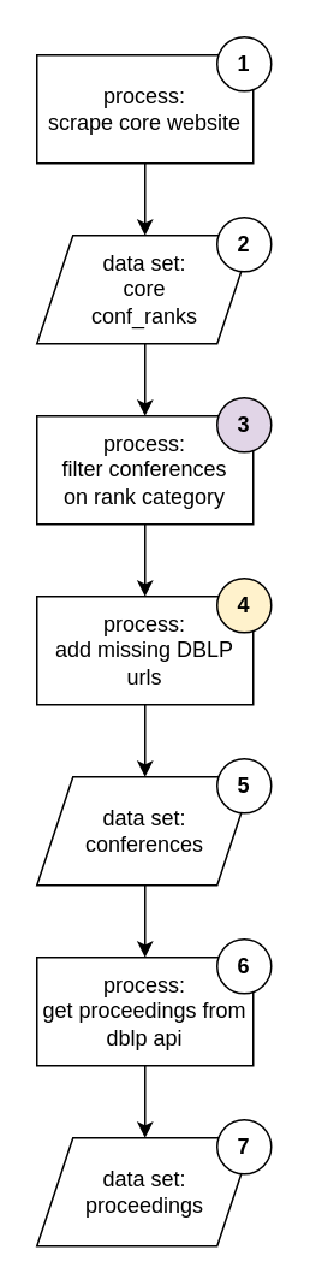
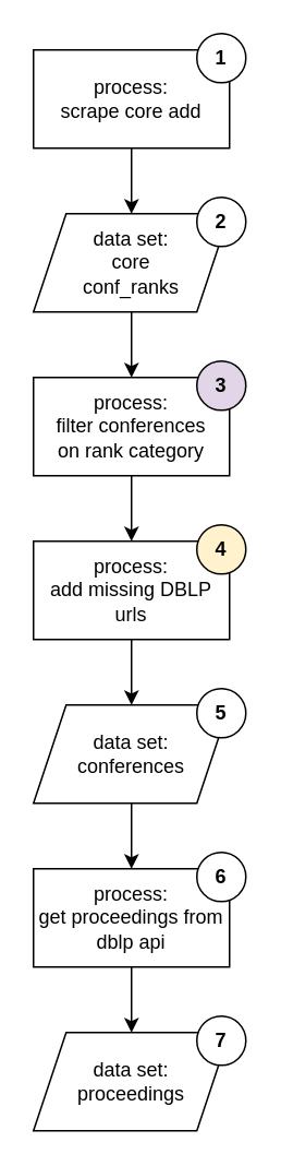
  <mxCell id="0" />
  <mxCell id="1" parent="0" />
- <mxCell id="2" value="process:&lt;br&gt;scrape core website" style="rounded=0;whiteSpace=wrap;html=1;" parent="1" vertex="1"><mxGeometry x="20" y="30" width="120" height="60" as="geometry" /></mxCell>
+ <mxCell id="2" value="process:&lt;br&gt;scrape core add" style="rounded=0;whiteSpace=wrap;html=1;" parent="1" vertex="1"><mxGeometry x="20" y="30" width="120" height="60" as="geometry" /></mxCell>
  <mxCell id="3" value="data set:&lt;br&gt;core&lt;br&gt;conf_ranks" style="shape=parallelogram;perimeter=parallelogramPerimeter;whiteSpace=wrap;html=1;fixedSize=1;" parent="1" vertex="1"><mxGeometry x="20" y="130" width="120" height="60" as="geometry" /></mxCell>
  <mxCell id="4" value="" style="endArrow=classic;html=1;exitX=0.5;exitY=1;exitDx=0;exitDy=0;entryX=0.5;entryY=0;entryDx=0;entryDy=0;" parent="1" source="2" target="3" edge="1"><mxGeometry width="50" height="50" relative="1" as="geometry"><mxPoint x="230" y="360" as="sourcePoint" /><mxPoint x="280" y="310" as="targetPoint" /></mxGeometry></mxCell>
  <mxCell id="5" value="data set:&lt;br&gt;conferences" style="shape=parallelogram;perimeter=parallelogramPerimeter;whiteSpace=wrap;html=1;fixedSize=1;" parent="1" vertex="1"><mxGeometry x="20" y="430" width="120" height="60" as="geometry" /></mxCell>
  <mxCell id="6" value="" style="endArrow=classic;html=1;exitX=0.5;exitY=1;exitDx=0;exitDy=0;entryX=0.5;entryY=0;entryDx=0;entryDy=0;" parent="1" source="3" target="11" edge="1"><mxGeometry width="50" height="50" relative="1" as="geometry"><mxPoint x="394" y="169.5" as="sourcePoint" /><mxPoint x="474" y="169.5" as="targetPoint" /></mxGeometry></mxCell>
  <mxCell id="7" value="process:&lt;br&gt;get proceedings from dblp api" style="rounded=0;whiteSpace=wrap;html=1;" parent="1" vertex="1"><mxGeometry x="20" y="530" width="120" height="60" as="geometry" /></mxCell>
  <mxCell id="8" value="" style="endArrow=classic;html=1;exitX=0.5;exitY=1;exitDx=0;exitDy=0;entryX=0.5;entryY=0;entryDx=0;entryDy=0;" parent="1" source="5" target="7" edge="1"><mxGeometry width="50" height="50" relative="1" as="geometry"><mxPoint x="910" y="340" as="sourcePoint" /><mxPoint x="960" y="290" as="targetPoint" /></mxGeometry></mxCell>
  <mxCell id="9" value="data set:&lt;br&gt;proceedings" style="shape=parallelogram;perimeter=parallelogramPerimeter;whiteSpace=wrap;html=1;fixedSize=1;" parent="1" vertex="1"><mxGeometry x="20" y="630" width="120" height="60" as="geometry" /></mxCell>
  <mxCell id="10" value="" style="endArrow=classic;html=1;exitX=0.5;exitY=1;exitDx=0;exitDy=0;entryX=0.5;entryY=0;entryDx=0;entryDy=0;" parent="1" source="7" target="9" edge="1"><mxGeometry width="50" height="50" relative="1" as="geometry"><mxPoint x="750" y="180" as="sourcePoint" /><mxPoint x="870" y="180" as="targetPoint" /><Array as="points" /></mxGeometry></mxCell>
  <mxCell id="11" value="process:&lt;br&gt;filter conferences&lt;br&gt;on rank category" style="rounded=0;whiteSpace=wrap;html=1;" vertex="1" parent="1"><mxGeometry x="20" y="230" width="120" height="60" as="geometry" /></mxCell>
  <mxCell id="12" value="process:&lt;br&gt;add missing DBLP urls" style="rounded=0;whiteSpace=wrap;html=1;" vertex="1" parent="1"><mxGeometry x="20" y="330" width="120" height="60" as="geometry" /></mxCell>
  <mxCell id="13" value="" style="endArrow=classic;html=1;exitX=0.5;exitY=1;exitDx=0;exitDy=0;entryX=0.5;entryY=0;entryDx=0;entryDy=0;" edge="1" parent="1" source="11" target="12"><mxGeometry width="50" height="50" relative="1" as="geometry"><mxPoint x="300" y="150" as="sourcePoint" /><mxPoint x="350" y="150" as="targetPoint" /></mxGeometry></mxCell>
  <mxCell id="14" value="" style="endArrow=classic;html=1;exitX=0.5;exitY=1;exitDx=0;exitDy=0;entryX=0.5;entryY=0;entryDx=0;entryDy=0;" edge="1" parent="1" source="12" target="5"><mxGeometry width="50" height="50" relative="1" as="geometry"><mxPoint x="300" y="150" as="sourcePoint" /><mxPoint x="350" y="150" as="targetPoint" /></mxGeometry></mxCell>
  <mxCell id="15" value="&lt;font style=&quot;font-size: 12px;&quot;&gt;1&lt;/font&gt;" style="ellipse;whiteSpace=wrap;html=1;aspect=fixed;fontSize=12;fontStyle=1" vertex="1" parent="1"><mxGeometry x="120" y="20" width="30" height="30" as="geometry" /></mxCell>
  <mxCell id="16" value="&lt;font style=&quot;font-size: 12px;&quot;&gt;2&lt;/font&gt;" style="ellipse;whiteSpace=wrap;html=1;aspect=fixed;fontSize=12;fontStyle=1" vertex="1" parent="1"><mxGeometry x="120" y="120" width="30" height="30" as="geometry" /></mxCell>
  <mxCell id="17" value="&lt;font style=&quot;font-size: 12px&quot;&gt;3&lt;/font&gt;" style="ellipse;whiteSpace=wrap;html=1;aspect=fixed;fontSize=12;fontStyle=1;fillColor=#e1d5e7;" vertex="1" parent="1"><mxGeometry x="120" y="220" width="30" height="30" as="geometry" /></mxCell>
  <mxCell id="18" value="&lt;font style=&quot;font-size: 12px&quot;&gt;4&lt;/font&gt;" style="ellipse;whiteSpace=wrap;html=1;aspect=fixed;fontSize=12;fontStyle=1;fillColor=#fff2cc;" vertex="1" parent="1"><mxGeometry x="120" y="320" width="30" height="30" as="geometry" /></mxCell>
  <mxCell id="19" value="&lt;font style=&quot;font-size: 12px&quot;&gt;5&lt;/font&gt;" style="ellipse;whiteSpace=wrap;html=1;aspect=fixed;fontSize=12;fontStyle=1" vertex="1" parent="1"><mxGeometry x="120" y="420" width="30" height="30" as="geometry" /></mxCell>
  <mxCell id="20" value="&lt;font style=&quot;font-size: 12px&quot;&gt;6&lt;/font&gt;" style="ellipse;whiteSpace=wrap;html=1;aspect=fixed;fontSize=12;fontStyle=1" vertex="1" parent="1"><mxGeometry x="120" y="520" width="30" height="30" as="geometry" /></mxCell>
  <mxCell id="21" value="&lt;font style=&quot;font-size: 12px&quot;&gt;7&lt;/font&gt;" style="ellipse;whiteSpace=wrap;html=1;aspect=fixed;fontSize=12;fontStyle=1" vertex="1" parent="1"><mxGeometry x="120" y="620" width="30" height="30" as="geometry" /></mxCell>
